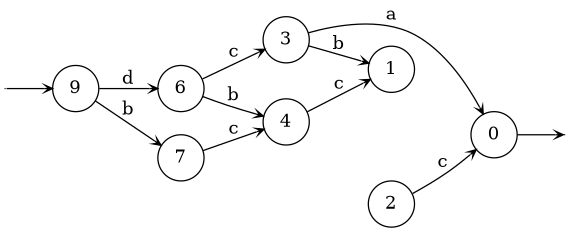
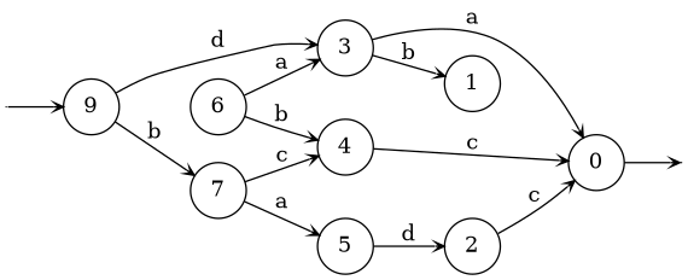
  digraph {
    rankdir=LR
    vcsn_context="[abcd]? → ℚ"
    node [shape=circle style=rounded]
    edge [arrowhead=vee arrowsize=.6]
    I8 [shape=point width=0 style=""]
    F0 [shape=point width=0 style=""]
    0 [width=0.5]
    1 [width=0.5]
    2 [width=0.5]
    3 [width=0.5]
    4 [width=0.5]
+   5 [width=0.5]
    6 [width=0.5]
    7 [width=0.5]
    n11 [label=9 width=0.5]
    subgraph sub_1 {
      I8
      F0
    }
    subgraph sub_2 {
      0
      1
      2
      3
      4
+     5
      6
      7
      n11
    }
    I8 -> n11
    0 -> F0
    2 -> 0 [label=c]
    3 -> 0 [label=a]
    3 -> 1 [label=b]
-   4 -> 1 [label=c]
-   6 -> 3 [label=c]
+   4 -> 0 [label=c]
+   5 -> 2 [label=d]
+   6 -> 3 [label=a]
    6 -> 4 [label=b]
    7 -> 4 [label=c]
-   n11 -> 6 [label=d]
+   7 -> 5 [label=a]
+   n11 -> 3 [label=d]
    n11 -> 7 [label=b]
  }
